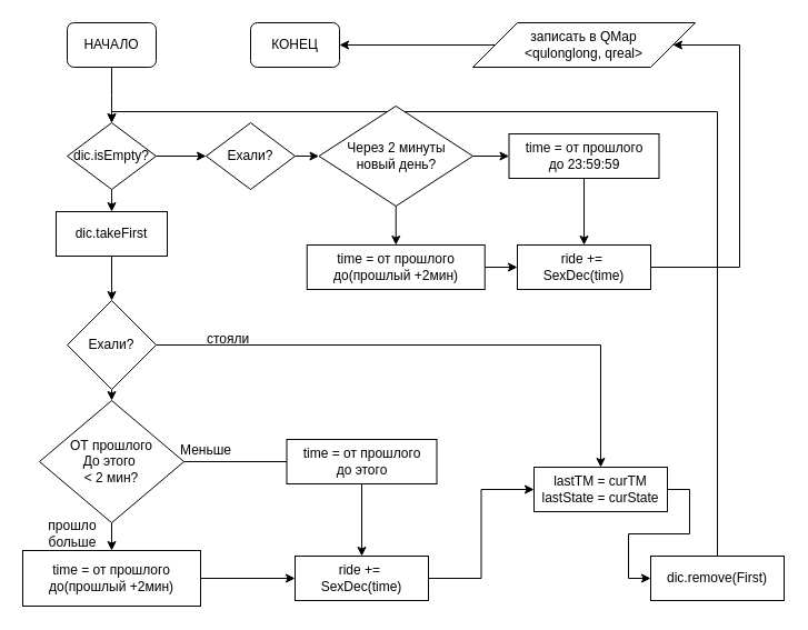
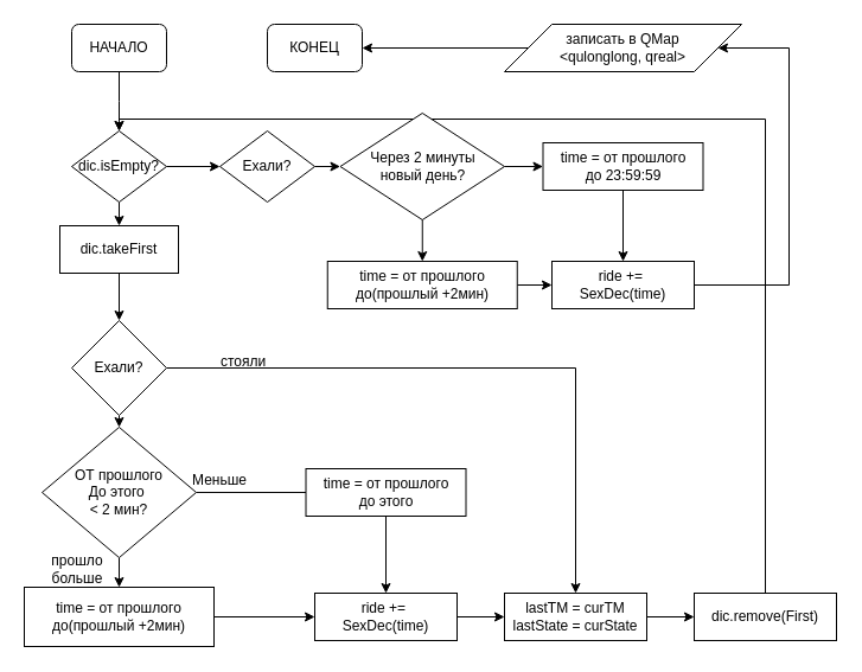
  <mxCell id="0" />
  <mxCell id="1" parent="0" />
  <mxCell id="2" style="edgeStyle=orthogonalEdgeStyle;rounded=0;orthogonalLoop=1;jettySize=auto;html=1;exitX=0.5;exitY=1;exitDx=0;exitDy=0;" edge="1" parent="1" source="3"><mxGeometry relative="1" as="geometry"><mxPoint x="100" y="110" as="targetPoint" /></mxGeometry></mxCell>
  <mxCell id="3" value="НАЧАЛО" style="rounded=1;whiteSpace=wrap;html=1;" vertex="1" parent="1"><mxGeometry x="60" y="20" width="80" height="40" as="geometry" /></mxCell>
  <mxCell id="4" style="edgeStyle=orthogonalEdgeStyle;rounded=0;orthogonalLoop=1;jettySize=auto;html=1;exitX=0.5;exitY=1;exitDx=0;exitDy=0;entryX=0.5;entryY=0;entryDx=0;entryDy=0;" edge="1" parent="1" source="6" target="10"><mxGeometry relative="1" as="geometry" /></mxCell>
  <mxCell id="5" style="edgeStyle=orthogonalEdgeStyle;rounded=0;orthogonalLoop=1;jettySize=auto;html=1;exitX=1;exitY=0.5;exitDx=0;exitDy=0;entryX=0;entryY=0.5;entryDx=0;entryDy=0;endArrow=none;" edge="1" parent="1" source="6" target="8"><mxGeometry relative="1" as="geometry" /></mxCell>
  <mxCell id="6" value="ОТ прошлого&lt;br&gt;До этого&amp;nbsp;&lt;br&gt;&amp;lt; 2 мин?" style="rhombus;whiteSpace=wrap;html=1;" vertex="1" parent="1"><mxGeometry x="35" y="360" width="130" height="110" as="geometry" /></mxCell>
  <mxCell id="7" style="edgeStyle=orthogonalEdgeStyle;rounded=0;orthogonalLoop=1;jettySize=auto;html=1;exitX=0.5;exitY=1;exitDx=0;exitDy=0;entryX=0.5;entryY=0;entryDx=0;entryDy=0;" edge="1" parent="1" source="8" target="12"><mxGeometry relative="1" as="geometry" /></mxCell>
  <mxCell id="8" value="time = от прошлого&lt;br&gt;до этого" style="rounded=0;whiteSpace=wrap;html=1;" vertex="1" parent="1"><mxGeometry x="257.5" y="395" width="135" height="40" as="geometry" /></mxCell>
  <mxCell id="9" style="edgeStyle=orthogonalEdgeStyle;rounded=0;orthogonalLoop=1;jettySize=auto;html=1;exitX=1;exitY=0.5;exitDx=0;exitDy=0;entryX=0;entryY=0.5;entryDx=0;entryDy=0;" edge="1" parent="1" source="10" target="12"><mxGeometry relative="1" as="geometry" /></mxCell>
  <mxCell id="10" value="time = от прошлого&lt;br&gt;до(прошлый +2мин)" style="rounded=0;whiteSpace=wrap;html=1;" vertex="1" parent="1"><mxGeometry x="20" y="495" width="160" height="50" as="geometry" /></mxCell>
  <mxCell id="11" style="edgeStyle=orthogonalEdgeStyle;rounded=0;orthogonalLoop=1;jettySize=auto;html=1;exitX=1;exitY=0.5;exitDx=0;exitDy=0;entryX=0;entryY=0.5;entryDx=0;entryDy=0;" edge="1" parent="1" source="12" target="14"><mxGeometry relative="1" as="geometry" /></mxCell>
  <mxCell id="12" value="ride +=&amp;nbsp;&lt;br&gt;SexDec(time)&lt;br&gt;" style="rounded=0;whiteSpace=wrap;html=1;" vertex="1" parent="1"><mxGeometry x="265" y="500" width="120" height="40" as="geometry" /></mxCell>
  <mxCell id="13" style="edgeStyle=orthogonalEdgeStyle;rounded=0;orthogonalLoop=1;jettySize=auto;html=1;exitX=1;exitY=0.5;exitDx=0;exitDy=0;entryX=0;entryY=0.5;entryDx=0;entryDy=0;" edge="1" parent="1" source="14" target="16"><mxGeometry relative="1" as="geometry" /></mxCell>
- <mxCell id="14" value="lastTM = curTM&lt;br&gt;lastState = curState" style="rounded=0;whiteSpace=wrap;html=1;" vertex="1" parent="1"><mxGeometry x="480" y="420" width="120" height="40" as="geometry" /></mxCell>
+ <mxCell id="14" value="lastTM = curTM&lt;br&gt;lastState = curState" style="rounded=0;whiteSpace=wrap;html=1;" vertex="1" parent="1"><mxGeometry x="425" y="500" width="120" height="40" as="geometry" /></mxCell>
  <mxCell id="15" style="edgeStyle=orthogonalEdgeStyle;rounded=0;orthogonalLoop=1;jettySize=auto;html=1;exitX=0.5;exitY=0;exitDx=0;exitDy=0;entryX=0.5;entryY=0;entryDx=0;entryDy=0;" edge="1" parent="1" source="16" target="27"><mxGeometry relative="1" as="geometry"><mxPoint x="145" y="140" as="targetPoint" /><Array as="points"><mxPoint x="645" y="100" /><mxPoint x="100" y="100" /></Array></mxGeometry></mxCell>
  <mxCell id="16" value="dic.remove(First)" style="rounded=0;whiteSpace=wrap;html=1;" vertex="1" parent="1"><mxGeometry x="585" y="500" width="120" height="40" as="geometry" /></mxCell>
  <mxCell id="17" style="edgeStyle=orthogonalEdgeStyle;rounded=0;orthogonalLoop=1;jettySize=auto;html=1;exitX=0.5;exitY=1;exitDx=0;exitDy=0;entryX=0.5;entryY=0;entryDx=0;entryDy=0;" edge="1" parent="1" source="19" target="6"><mxGeometry relative="1" as="geometry" /></mxCell>
  <mxCell id="18" style="edgeStyle=orthogonalEdgeStyle;rounded=0;orthogonalLoop=1;jettySize=auto;html=1;exitX=1;exitY=0.5;exitDx=0;exitDy=0;entryX=0.5;entryY=0;entryDx=0;entryDy=0;" edge="1" parent="1" source="19" target="14"><mxGeometry relative="1" as="geometry" /></mxCell>
  <mxCell id="19" value="Ехали?" style="rhombus;whiteSpace=wrap;html=1;" vertex="1" parent="1"><mxGeometry x="60" y="270" width="80" height="80" as="geometry" /></mxCell>
  <mxCell id="20" style="edgeStyle=orthogonalEdgeStyle;rounded=0;orthogonalLoop=1;jettySize=auto;html=1;exitX=0.5;exitY=1;exitDx=0;exitDy=0;entryX=0.5;entryY=0;entryDx=0;entryDy=0;" edge="1" parent="1" source="21" target="19"><mxGeometry relative="1" as="geometry" /></mxCell>
  <mxCell id="21" value="dic.takeFirst" style="rounded=0;whiteSpace=wrap;html=1;" vertex="1" parent="1"><mxGeometry x="50" y="190" width="100" height="40" as="geometry" /></mxCell>
  <mxCell id="22" value="прошло больше" style="text;html=1;strokeColor=none;fillColor=none;align=center;verticalAlign=middle;whiteSpace=wrap;rounded=0;" vertex="1" parent="1"><mxGeometry x="35" y="465" width="60" height="30" as="geometry" /></mxCell>
  <mxCell id="23" value="Меньше" style="text;html=1;strokeColor=none;fillColor=none;align=center;verticalAlign=middle;whiteSpace=wrap;rounded=0;" vertex="1" parent="1"><mxGeometry x="165" y="395" width="40" height="20" as="geometry" /></mxCell>
  <mxCell id="24" value="стояли" style="text;html=1;strokeColor=none;fillColor=none;align=center;verticalAlign=middle;whiteSpace=wrap;rounded=0;" vertex="1" parent="1"><mxGeometry x="185" y="295" width="40" height="20" as="geometry" /></mxCell>
  <mxCell id="25" style="edgeStyle=orthogonalEdgeStyle;rounded=0;orthogonalLoop=1;jettySize=auto;html=1;exitX=0.5;exitY=1;exitDx=0;exitDy=0;entryX=0.5;entryY=0;entryDx=0;entryDy=0;" edge="1" parent="1" source="27" target="21"><mxGeometry relative="1" as="geometry" /></mxCell>
  <mxCell id="26" style="edgeStyle=orthogonalEdgeStyle;rounded=0;orthogonalLoop=1;jettySize=auto;html=1;exitX=1;exitY=0.5;exitDx=0;exitDy=0;entryX=0;entryY=0.5;entryDx=0;entryDy=0;" edge="1" parent="1" source="27" target="29"><mxGeometry relative="1" as="geometry" /></mxCell>
  <mxCell id="27" value="dic.isEmpty?" style="rhombus;whiteSpace=wrap;html=1;" vertex="1" parent="1"><mxGeometry x="60" y="110" width="80" height="60" as="geometry" /></mxCell>
  <mxCell id="28" style="edgeStyle=orthogonalEdgeStyle;rounded=0;orthogonalLoop=1;jettySize=auto;html=1;exitX=1;exitY=0.5;exitDx=0;exitDy=0;entryX=0;entryY=0.5;entryDx=0;entryDy=0;" edge="1" parent="1" source="29" target="34"><mxGeometry relative="1" as="geometry" /></mxCell>
  <mxCell id="29" value="Ехали?" style="rhombus;whiteSpace=wrap;html=1;" vertex="1" parent="1"><mxGeometry x="185" y="110" width="80" height="60" as="geometry" /></mxCell>
  <mxCell id="30" style="edgeStyle=orthogonalEdgeStyle;rounded=0;orthogonalLoop=1;jettySize=auto;html=1;exitX=1;exitY=0.5;exitDx=0;exitDy=0;entryX=1;entryY=0.5;entryDx=0;entryDy=0;" edge="1" parent="1" source="31" target="41"><mxGeometry relative="1" as="geometry"><Array as="points"><mxPoint x="665" y="240" /><mxPoint x="665" y="40" /></Array></mxGeometry></mxCell>
  <mxCell id="31" value="ride +=&amp;nbsp;&lt;br&gt;SexDec(time)&lt;br&gt;" style="rounded=0;whiteSpace=wrap;html=1;" vertex="1" parent="1"><mxGeometry x="465" width="120" height="40" as="geometry" y="220" /></mxCell>
  <mxCell id="32" style="edgeStyle=orthogonalEdgeStyle;rounded=0;orthogonalLoop=1;jettySize=auto;html=1;exitX=0.5;exitY=1;exitDx=0;exitDy=0;entryX=0.5;entryY=0;entryDx=0;entryDy=0;" edge="1" parent="1" source="34" target="37"><mxGeometry relative="1" as="geometry" /></mxCell>
  <mxCell id="33" style="edgeStyle=orthogonalEdgeStyle;rounded=0;orthogonalLoop=1;jettySize=auto;html=1;exitX=1;exitY=0.5;exitDx=0;exitDy=0;entryX=0;entryY=0.5;entryDx=0;entryDy=0;" edge="1" parent="1" source="34" target="39"><mxGeometry relative="1" as="geometry" /></mxCell>
  <mxCell id="34" value="Через 2 минуты &lt;br&gt;новый день?" style="rhombus;whiteSpace=wrap;html=1;" vertex="1" parent="1"><mxGeometry x="286.5" y="95" width="138.5" height="90" as="geometry" /></mxCell>
  <mxCell id="35" value="КОНЕЦ" style="rounded=1;whiteSpace=wrap;html=1;" vertex="1" parent="1"><mxGeometry x="225" y="20" width="80" height="40" as="geometry" /></mxCell>
  <mxCell id="36" style="edgeStyle=orthogonalEdgeStyle;rounded=0;orthogonalLoop=1;jettySize=auto;html=1;exitX=1;exitY=0.5;exitDx=0;exitDy=0;entryX=0;entryY=0.5;entryDx=0;entryDy=0;" edge="1" parent="1" source="37" target="31"><mxGeometry relative="1" as="geometry" /></mxCell>
  <mxCell id="37" value="time = от прошлого&lt;br&gt;до(прошлый +2мин)" style="rounded=0;whiteSpace=wrap;html=1;" vertex="1" parent="1"><mxGeometry x="275.75" width="160" height="40" as="geometry" y="220" /></mxCell>
  <mxCell id="38" style="edgeStyle=orthogonalEdgeStyle;rounded=0;orthogonalLoop=1;jettySize=auto;html=1;exitX=0.5;exitY=1;exitDx=0;exitDy=0;entryX=0.5;entryY=0;entryDx=0;entryDy=0;" edge="1" parent="1" source="39" target="31"><mxGeometry relative="1" as="geometry" /></mxCell>
  <mxCell id="39" value="time = от прошлого&lt;br&gt;до 23:59:59" style="rounded=0;whiteSpace=wrap;html=1;" vertex="1" parent="1"><mxGeometry x="457.5" y="120" width="135" height="40" as="geometry" /></mxCell>
  <mxCell id="40" style="edgeStyle=orthogonalEdgeStyle;rounded=0;orthogonalLoop=1;jettySize=auto;html=1;exitX=0;exitY=0.5;exitDx=0;exitDy=0;entryX=1;entryY=0.5;entryDx=0;entryDy=0;" edge="1" parent="1" source="41" target="35"><mxGeometry relative="1" as="geometry" /></mxCell>
  <mxCell id="41" value="записать в QMap&lt;br&gt;&amp;lt;qulonglong, qreal&amp;gt;" style="shape=parallelogram;perimeter=parallelogramPerimeter;whiteSpace=wrap;html=1;" vertex="1" parent="1"><mxGeometry x="425" y="20" width="200" height="40" as="geometry" /></mxCell>
